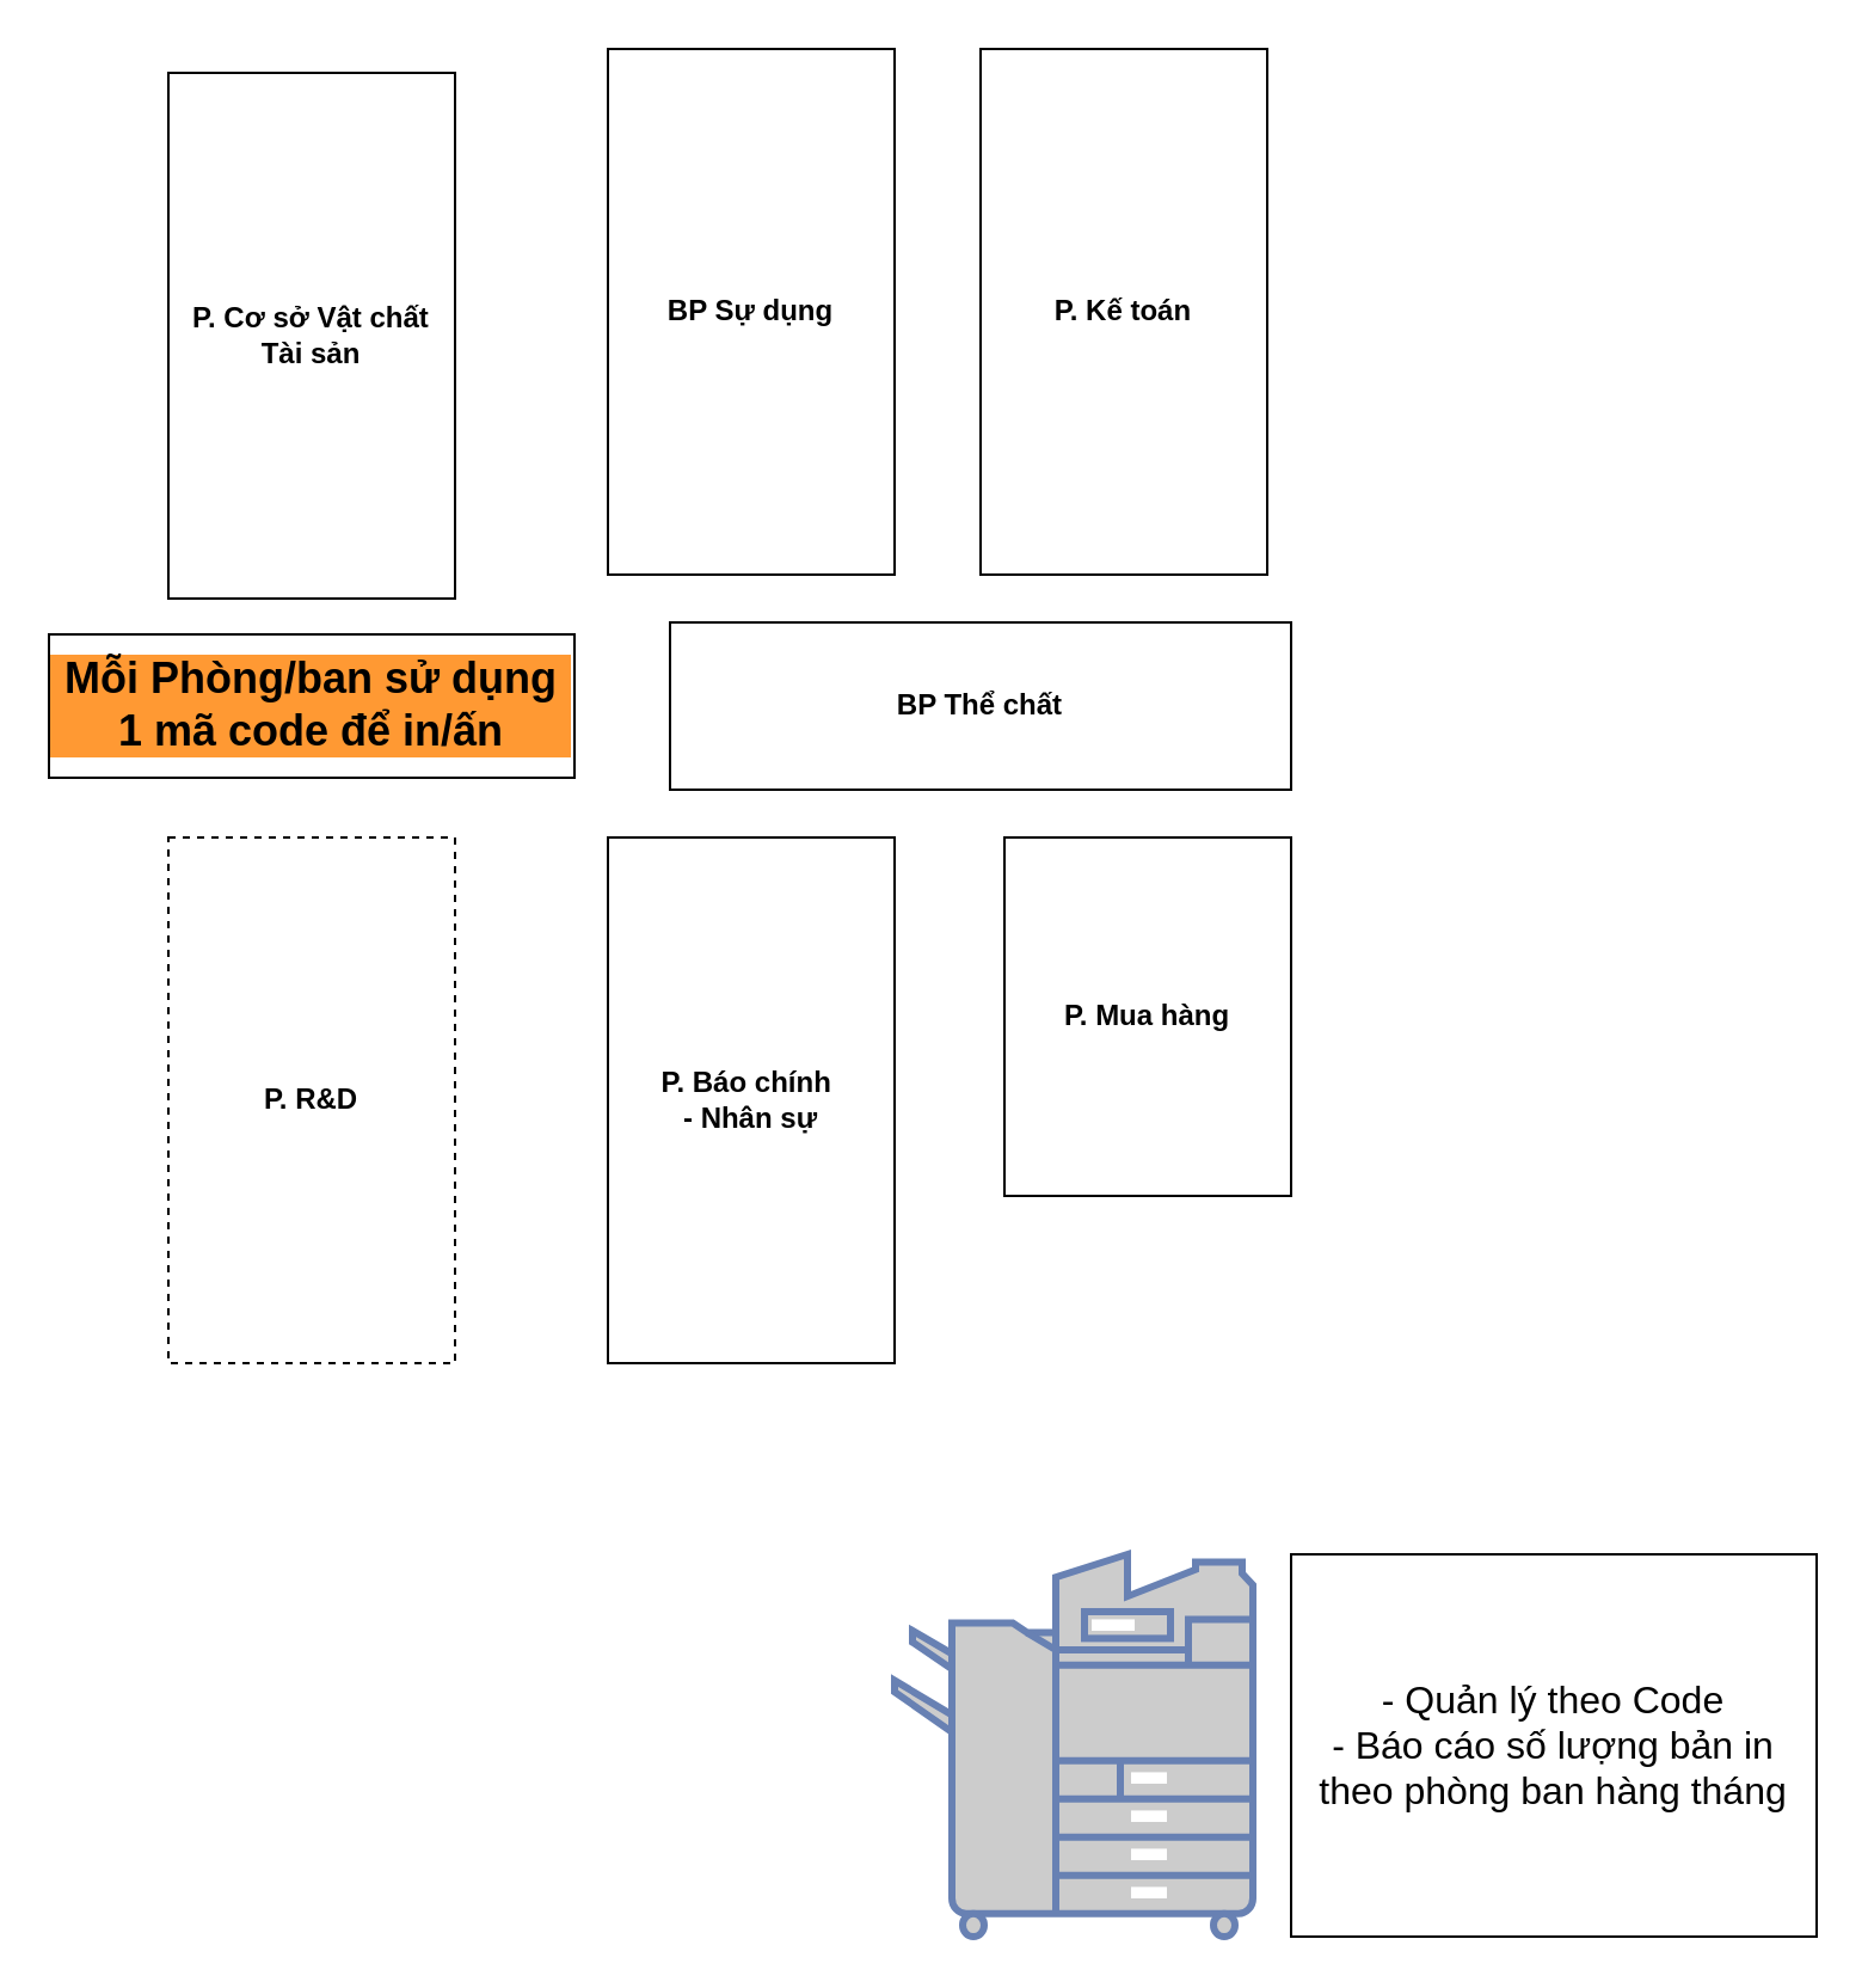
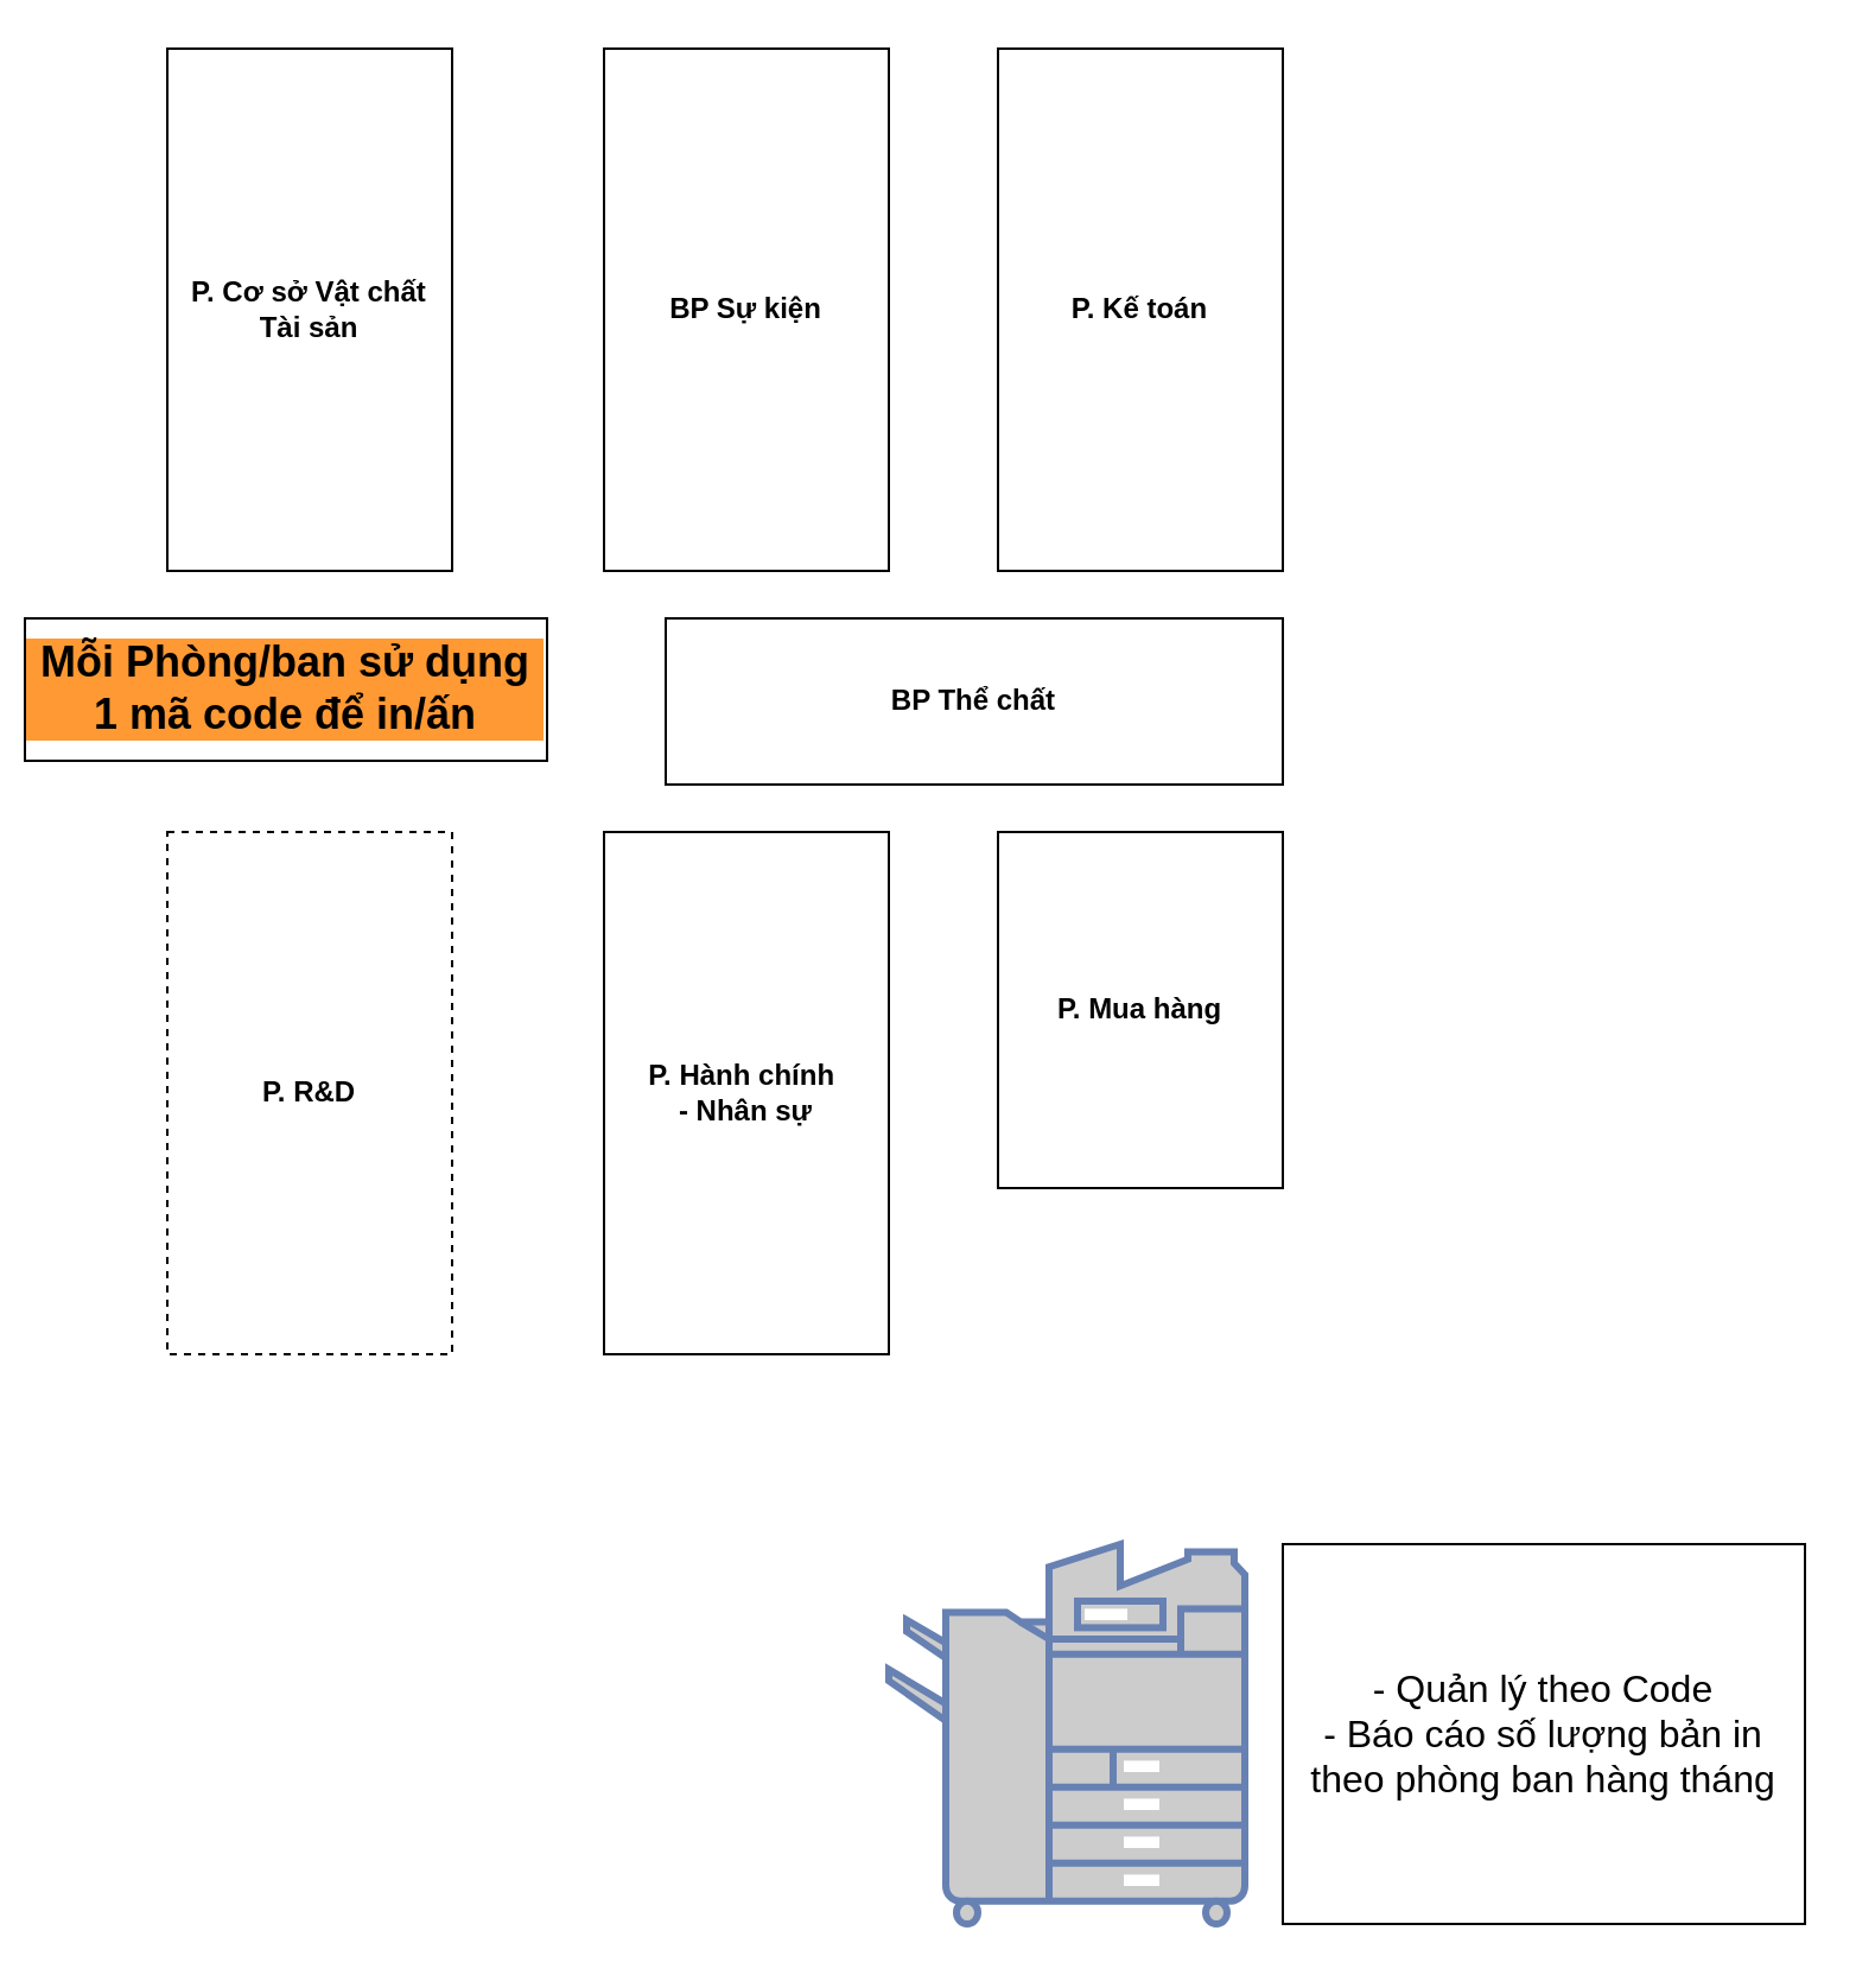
  <mxCell id="0" />
  <mxCell id="1" parent="0" />
- <mxCell id="2" value="P. Cơ sở Vật chất&lt;br&gt;Tài sản" style="rounded=0;whiteSpace=wrap;html=1;fontStyle=1" vertex="1" parent="1"><mxGeometry x="70" y="30" width="120" height="220" as="geometry" /></mxCell>
- <mxCell id="3" value="BP Sự dụng" style="rounded=0;whiteSpace=wrap;html=1;fontStyle=1" vertex="1" parent="1"><mxGeometry x="254" y="20" width="120" height="220" as="geometry" /></mxCell>
- <mxCell id="4" value="P. Kế toán" style="rounded=0;whiteSpace=wrap;html=1;fontStyle=1" vertex="1" parent="1"><mxGeometry x="410" y="20" width="120" height="220" as="geometry" /></mxCell>
- <mxCell id="5" value="P. Báo chính&amp;nbsp;&lt;div&gt;- Nhân sự&lt;/div&gt;" style="rounded=0;whiteSpace=wrap;html=1;fontStyle=1" vertex="1" parent="1"><mxGeometry x="254" y="350" width="120" height="220" as="geometry" /></mxCell>
+ <mxCell id="2" value="P. Cơ sở Vật chất&lt;br&gt;Tài sản" style="rounded=0;whiteSpace=wrap;html=1;fontStyle=1" vertex="1" parent="1"><mxGeometry x="70" y="20" width="120" height="220" as="geometry" /></mxCell>
+ <mxCell id="3" value="BP Sự kiện" style="rounded=0;whiteSpace=wrap;html=1;fontStyle=1" vertex="1" parent="1"><mxGeometry x="254" y="20" width="120" height="220" as="geometry" /></mxCell>
+ <mxCell id="4" value="P. Kế toán" style="rounded=0;whiteSpace=wrap;html=1;fontStyle=1" vertex="1" parent="1"><mxGeometry x="420" y="20" width="120" height="220" as="geometry" /></mxCell>
+ <mxCell id="5" value="P. Hành chính&amp;nbsp;&lt;div&gt;- Nhân sự&lt;/div&gt;" style="rounded=0;whiteSpace=wrap;html=1;fontStyle=1" vertex="1" parent="1"><mxGeometry x="254" y="350" width="120" height="220" as="geometry" /></mxCell>
  <mxCell id="6" value="BP Thể chất" style="rounded=0;whiteSpace=wrap;html=1;rotation=0;fontStyle=1" vertex="1" parent="1"><mxGeometry x="280" y="260" width="260" height="70" as="geometry" /></mxCell>
  <mxCell id="7" value="P. Mua hàng" style="rounded=0;whiteSpace=wrap;html=1;fontStyle=1" vertex="1" parent="1"><mxGeometry x="420" y="350" width="120" height="150" as="geometry" /></mxCell>
  <mxCell id="8" value="P. R&amp;amp;D" style="rounded=0;whiteSpace=wrap;html=1;fontStyle=1;dashed=1;" vertex="1" parent="1"><mxGeometry x="70" y="350" width="120" height="220" as="geometry" /></mxCell>
  <mxCell id="9" value="" style="fontColor=#0066CC;verticalAlign=top;verticalLabelPosition=bottom;labelPosition=center;align=center;html=1;outlineConnect=0;fillColor=#CCCCCC;strokeColor=#6881B3;gradientColor=none;gradientDirection=north;strokeWidth=2;shape=mxgraph.networks.copier;" vertex="1" parent="1"><mxGeometry x="374" y="650" width="150" height="160" as="geometry" /></mxCell>
  <mxCell id="10" value="- Quản lý theo Code&lt;div&gt;- Báo cáo số lượng bản in theo phòng ban hàng tháng&lt;/div&gt;" style="rounded=0;whiteSpace=wrap;html=1;fontSize=16;" vertex="1" parent="1"><mxGeometry x="540" y="650" width="220" height="160" as="geometry" /></mxCell>
- <mxCell id="11" value="Mỗi Phòng/ban sử dụng 1 mã code để in/ấn" style="rounded=0;whiteSpace=wrap;html=1;fontSize=18;fontStyle=1;labelBackgroundColor=#FF9933;" vertex="1" parent="1"><mxGeometry x="20" y="265" width="220" height="60" as="geometry" /></mxCell>
+ <mxCell id="11" value="Mỗi Phòng/ban sử dụng 1 mã code để in/ấn" style="rounded=0;whiteSpace=wrap;html=1;fontSize=18;fontStyle=1;labelBackgroundColor=#FF9933;" vertex="1" parent="1"><mxGeometry x="10" y="260" width="220" height="60" as="geometry" /></mxCell>
